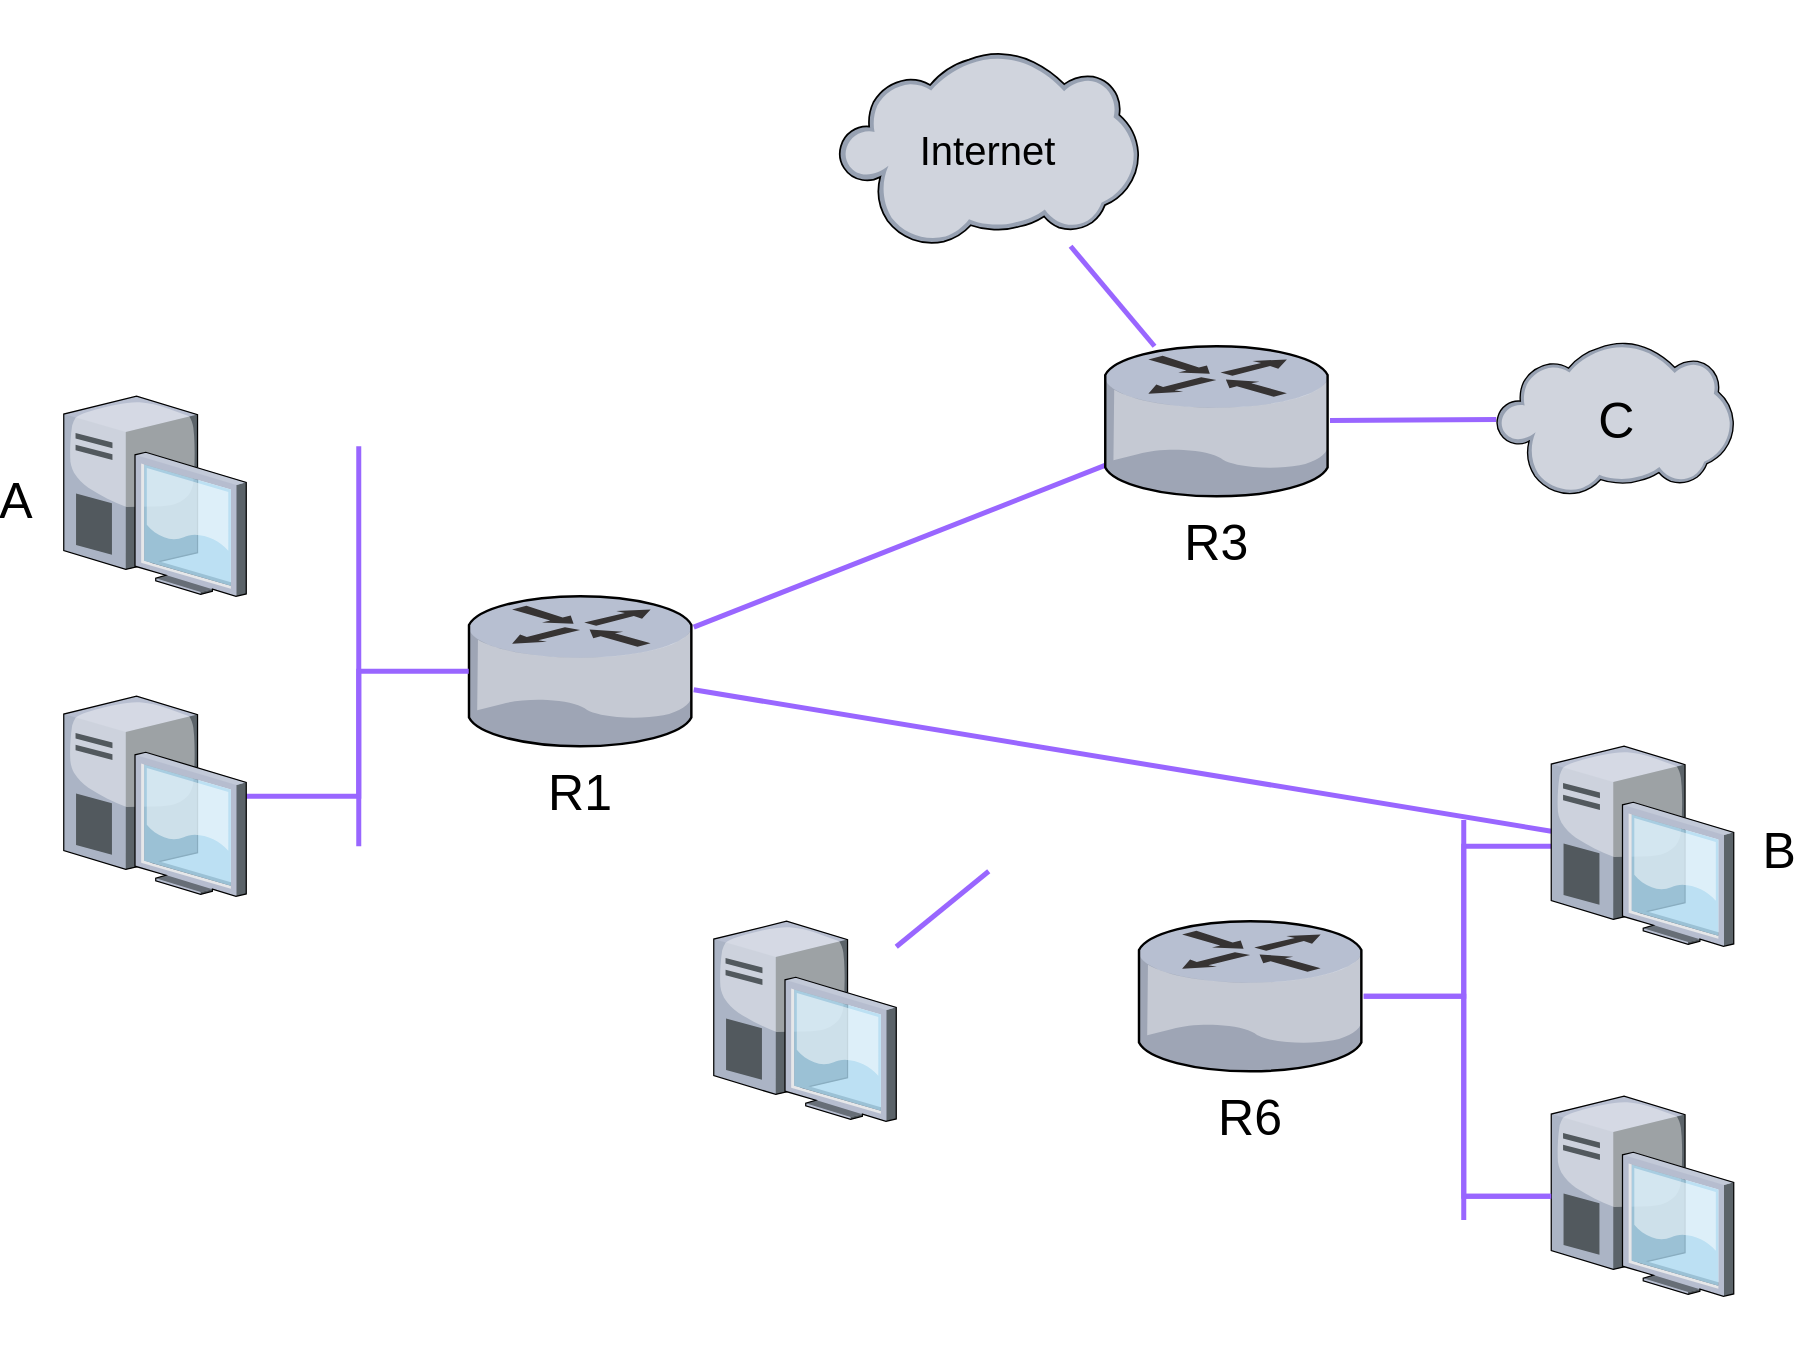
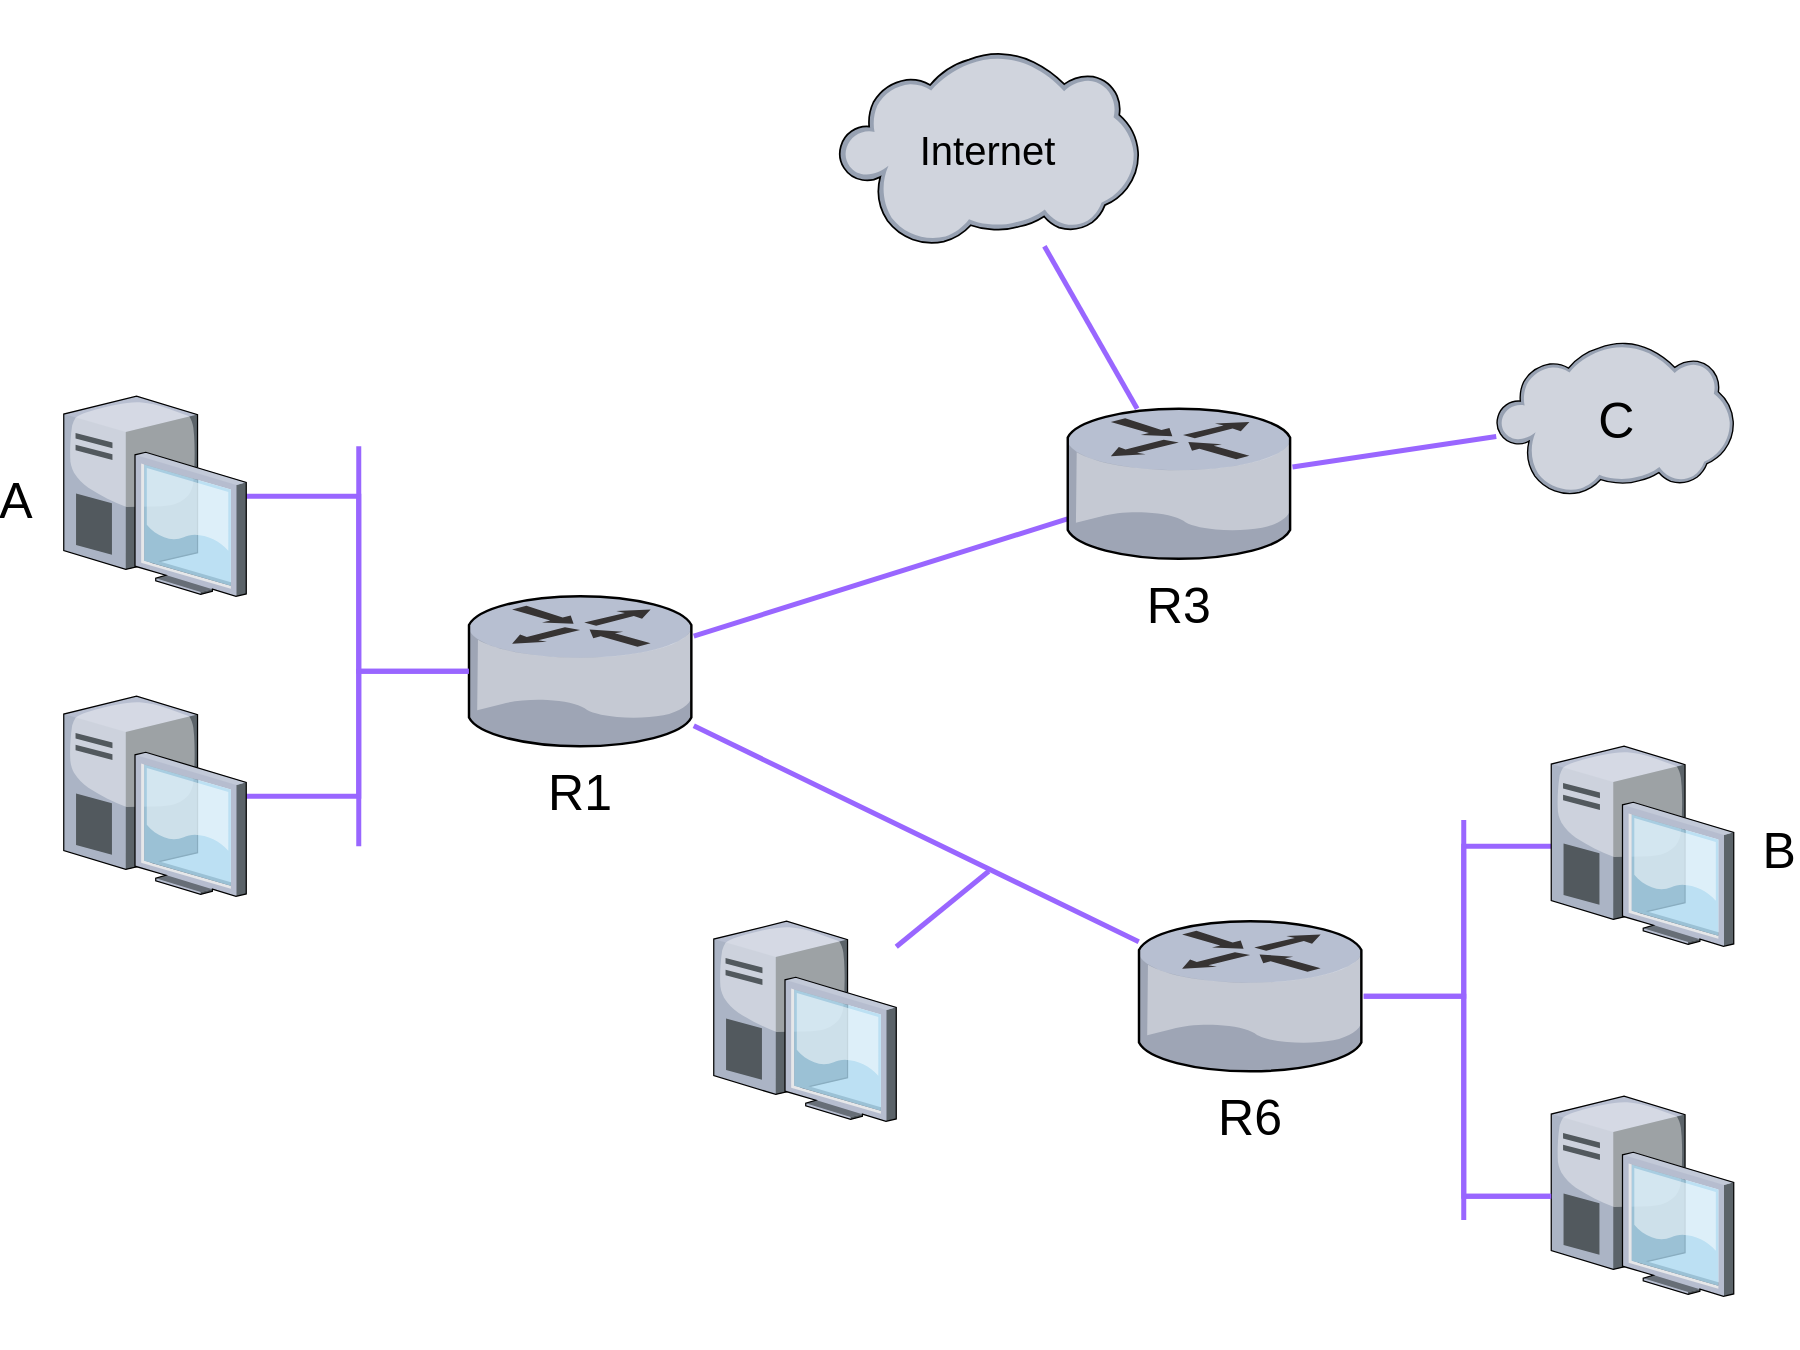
  <mxCell id="0" />
  <mxCell id="1" parent="0" />
  <mxCell id="2" style="edgeStyle=orthogonalEdgeStyle;rounded=0;orthogonalLoop=1;jettySize=auto;html=1;strokeWidth=2;endArrow=none;endFill=0;strokeColor=#9966FF;" parent="1" source="3" target="11" edge="1"><mxGeometry relative="1" as="geometry"><Array as="points"><mxPoint x="580" y="478" /><mxPoint x="580" y="398" /></Array></mxGeometry></mxCell>
  <mxCell id="3" value="" style="verticalLabelPosition=bottom;aspect=fixed;html=1;verticalAlign=top;strokeColor=none;align=center;outlineConnect=0;shape=mxgraph.citrix.desktop;fillColor=#ffffff;" parent="1" vertex="1"><mxGeometry x="615" y="438" width="73" height="80" as="geometry" /></mxCell>
  <mxCell id="4" value="Internet" style="verticalLabelPosition=middle;aspect=fixed;verticalAlign=middle;strokeColor=none;align=center;outlineConnect=0;shape=mxgraph.citrix.cloud;fillColor=#ffffff;labelPosition=center;fontSize=16;fontStyle=0" parent="1" vertex="1"><mxGeometry x="330" y="20" width="120" height="78" as="geometry" /></mxCell>
- <mxCell id="5" style="rounded=0;orthogonalLoop=1;jettySize=auto;html=1;endArrow=none;endFill=0;strokeWidth=2;strokeColor=#9966FF;" parent="1" source="7" target="15" edge="1"><mxGeometry relative="1" as="geometry" /></mxCell>
+ <mxCell id="5" style="rounded=0;orthogonalLoop=1;jettySize=auto;html=1;endArrow=none;endFill=0;strokeWidth=2;strokeColor=#9966FF;" parent="1" source="7" target="11" edge="1"><mxGeometry relative="1" as="geometry" /></mxCell>
  <mxCell id="6" style="edgeStyle=none;rounded=0;orthogonalLoop=1;jettySize=auto;html=1;endArrow=none;endFill=0;strokeWidth=2;strokeColor=#9966FF;" parent="1" source="7" target="10" edge="1"><mxGeometry relative="1" as="geometry" /></mxCell>
  <mxCell id="7" value="R1" style="verticalLabelPosition=bottom;aspect=fixed;verticalAlign=top;strokeColor=none;align=center;outlineConnect=0;shape=mxgraph.citrix.router;fillColor=#ffffff;fontSize=20;" parent="1" vertex="1"><mxGeometry x="182" y="238" width="90" height="60" as="geometry" /></mxCell>
  <mxCell id="8" style="rounded=0;orthogonalLoop=1;jettySize=auto;html=1;endArrow=none;endFill=0;strokeWidth=2;fontSize=16;elbow=vertical;strokeColor=#9966FF;" parent="1" source="10" target="4" edge="1"><mxGeometry relative="1" as="geometry" /></mxCell>
  <mxCell id="9" style="edgeStyle=none;rounded=0;orthogonalLoop=1;jettySize=auto;html=1;endArrow=none;endFill=0;strokeWidth=2;fontSize=20;strokeColor=#9966FF;" parent="1" source="10" target="23" edge="1"><mxGeometry relative="1" as="geometry" /></mxCell>
- <mxCell id="10" value="R3" style="verticalLabelPosition=bottom;aspect=fixed;verticalAlign=top;strokeColor=none;align=center;outlineConnect=0;shape=mxgraph.citrix.router;fillColor=#ffffff;fontSize=20;fontStyle=0" parent="1" vertex="1"><mxGeometry x="436.5" y="138" width="90" height="60" as="geometry" /></mxCell>
+ <mxCell id="10" value="R3" style="verticalLabelPosition=bottom;aspect=fixed;verticalAlign=top;strokeColor=none;align=center;outlineConnect=0;shape=mxgraph.citrix.router;fillColor=#ffffff;fontSize=20;fontStyle=0" parent="1" vertex="1"><mxGeometry x="421.5" y="163" width="90" height="60" as="geometry" /></mxCell>
  <mxCell id="11" value="R6" style="verticalLabelPosition=bottom;aspect=fixed;verticalAlign=top;strokeColor=none;align=center;outlineConnect=0;shape=mxgraph.citrix.router;fillColor=#ffffff;fontSize=20;" parent="1" vertex="1"><mxGeometry x="450" y="368" width="90" height="60" as="geometry" /></mxCell>
  <mxCell id="12" style="edgeStyle=none;rounded=0;orthogonalLoop=1;jettySize=auto;html=1;endArrow=none;endFill=0;strokeWidth=2;strokeColor=#9966FF;" parent="1" source="13" edge="1"><mxGeometry relative="1" as="geometry"><mxPoint x="390" y="348" as="targetPoint" /></mxGeometry></mxCell>
  <mxCell id="13" value="" style="verticalLabelPosition=bottom;aspect=fixed;html=1;verticalAlign=top;strokeColor=none;align=center;outlineConnect=0;shape=mxgraph.citrix.desktop;fillColor=#ffffff;" parent="1" vertex="1"><mxGeometry x="280" y="368" width="73" height="80" as="geometry" /></mxCell>
  <mxCell id="14" style="edgeStyle=orthogonalEdgeStyle;rounded=0;orthogonalLoop=1;jettySize=auto;html=1;endArrow=none;endFill=0;strokeWidth=2;strokeColor=#9966FF;" parent="1" source="15" target="11" edge="1"><mxGeometry relative="1" as="geometry"><Array as="points"><mxPoint x="580" y="338" /><mxPoint x="580" y="398" /></Array></mxGeometry></mxCell>
  <mxCell id="15" value="B" style="verticalLabelPosition=middle;aspect=fixed;verticalAlign=middle;strokeColor=none;align=left;outlineConnect=0;shape=mxgraph.citrix.desktop;fillColor=#ffffff;fontSize=20;labelPosition=right;spacingLeft=10;" parent="1" vertex="1"><mxGeometry x="615" y="298" width="73" height="80" as="geometry" /></mxCell>
+ <mxCell id="16" style="edgeStyle=elbowEdgeStyle;rounded=0;orthogonalLoop=1;jettySize=auto;html=1;endArrow=none;endFill=0;strokeWidth=2;strokeColor=#9966FF;" parent="1" source="17" target="7" edge="1"><mxGeometry relative="1" as="geometry" /></mxCell>
  <mxCell id="17" value="A" style="verticalLabelPosition=middle;aspect=fixed;verticalAlign=middle;strokeColor=none;align=right;outlineConnect=0;shape=mxgraph.citrix.desktop;fillColor=#ffffff;labelPosition=left;fontSize=20;spacingLeft=0;spacingRight=10;" parent="1" vertex="1"><mxGeometry x="20" y="158" width="73" height="80" as="geometry" /></mxCell>
  <mxCell id="18" style="edgeStyle=elbowEdgeStyle;rounded=0;orthogonalLoop=1;jettySize=auto;html=1;endArrow=none;endFill=0;strokeWidth=2;strokeColor=#9966FF;" parent="1" source="19" target="7" edge="1"><mxGeometry relative="1" as="geometry" /></mxCell>
  <mxCell id="19" value="" style="verticalLabelPosition=bottom;aspect=fixed;html=1;verticalAlign=top;strokeColor=none;align=center;outlineConnect=0;shape=mxgraph.citrix.desktop;fillColor=#ffffff;" parent="1" vertex="1"><mxGeometry x="20" y="278" width="73" height="80" as="geometry" /></mxCell>
  <mxCell id="20" value="" style="endArrow=none;html=1;strokeWidth=2;strokeColor=#9966FF;" parent="1" target="3" edge="1"><mxGeometry width="50" height="50" relative="1" as="geometry"><mxPoint x="580" y="478" as="sourcePoint" /><mxPoint x="80" y="538" as="targetPoint" /></mxGeometry></mxCell>
  <mxCell id="21" value="" style="endArrow=none;html=1;strokeWidth=2;strokeColor=#9966FF;" parent="1" edge="1"><mxGeometry width="50" height="50" relative="1" as="geometry"><mxPoint x="138" y="338" as="sourcePoint" /><mxPoint x="138" y="178" as="targetPoint" /></mxGeometry></mxCell>
  <mxCell id="22" value="" style="endArrow=none;html=1;strokeWidth=2;strokeColor=#9966FF;" parent="1" edge="1"><mxGeometry width="50" height="50" relative="1" as="geometry"><mxPoint x="580" y="487.5" as="sourcePoint" /><mxPoint x="580" y="327.5" as="targetPoint" /></mxGeometry></mxCell>
  <mxCell id="23" value="C" style="verticalLabelPosition=middle;aspect=fixed;html=1;verticalAlign=middle;strokeColor=none;align=center;outlineConnect=0;shape=mxgraph.citrix.cloud;fillColor=#ffffff;fontSize=20;labelPosition=center;" parent="1" vertex="1"><mxGeometry x="593" y="136" width="95" height="62" as="geometry" /></mxCell>
